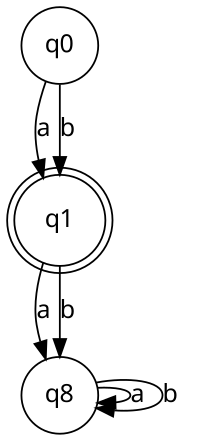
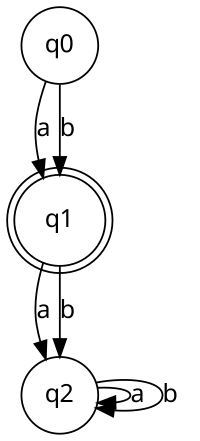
  digraph {
    fontname="Noto Sans"
    node [shape=circle fontname="Noto Sans"]
    edge [fontname="Noto Sans"]
    q0
    q1 [shape=doublecircle]
-   q2 [label=q8]
+   q2
    q0 -> q1 [label=a]
    q0 -> q1 [label=b]
    q1 -> q2 [label=a]
    q1 -> q2 [label=b]
    q2 -> q2 [label=a]
    q2 -> q2 [label=b]
  }
